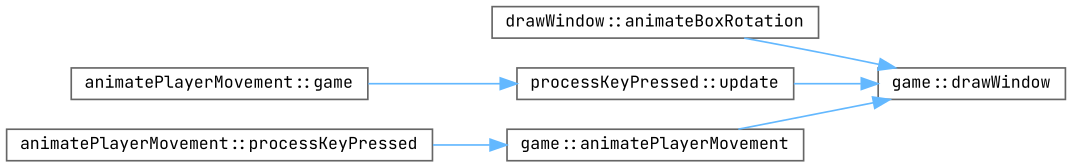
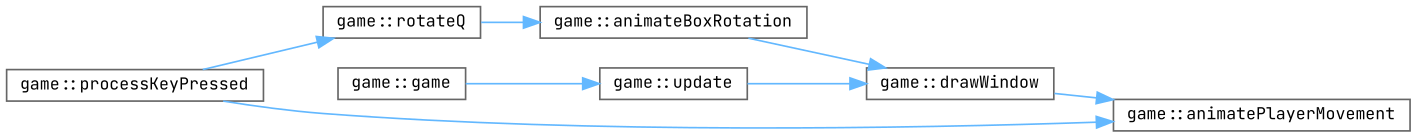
  digraph {
    fontname="JetBrains Mono"
    rankdir=RL
    node [color=grey40 fillcolor=white fontname="JetBrains Mono" fontsize=10 shape=box style=filled]
    edge [color=steelblue1 dir=back fontname="JetBrains Mono" fontsize=10 labelfontname=Helvetica labelfontsize=10 style=solid]
    n1 [height=0.2 label="game::drawWindow" width=0.4]
-   n2 [height=0.2 label="drawWindow::animateBoxRotation" width=0.4]
-   n3 [height=0.2 label="processKeyPressed::update" width=0.4]
+   n2 [height=0.2 label="game::animateBoxRotation" width=0.4]
+   n3 [height=0.2 label="game::update" width=0.4]
    n4 [height=0.2 label="game::animatePlayerMovement" width=0.4]
-   n6 [height=0.2 label="animatePlayerMovement::game" width=0.4]
-   n7 [height=0.2 label="animatePlayerMovement::processKeyPressed" width=0.4]
+   n5 [height=0.2 label="game::rotateQ" width=0.4]
+   n6 [height=0.2 label="game::game" width=0.4]
+   n7 [height=0.2 label="game::processKeyPressed" width=0.4]
    n1 -> n2
    n1 -> n3
-   n1 -> n4
+   n4 -> n1
+   n2 -> n5
    n3 -> n6
    n4 -> n7
+   n5 -> n7
  }
